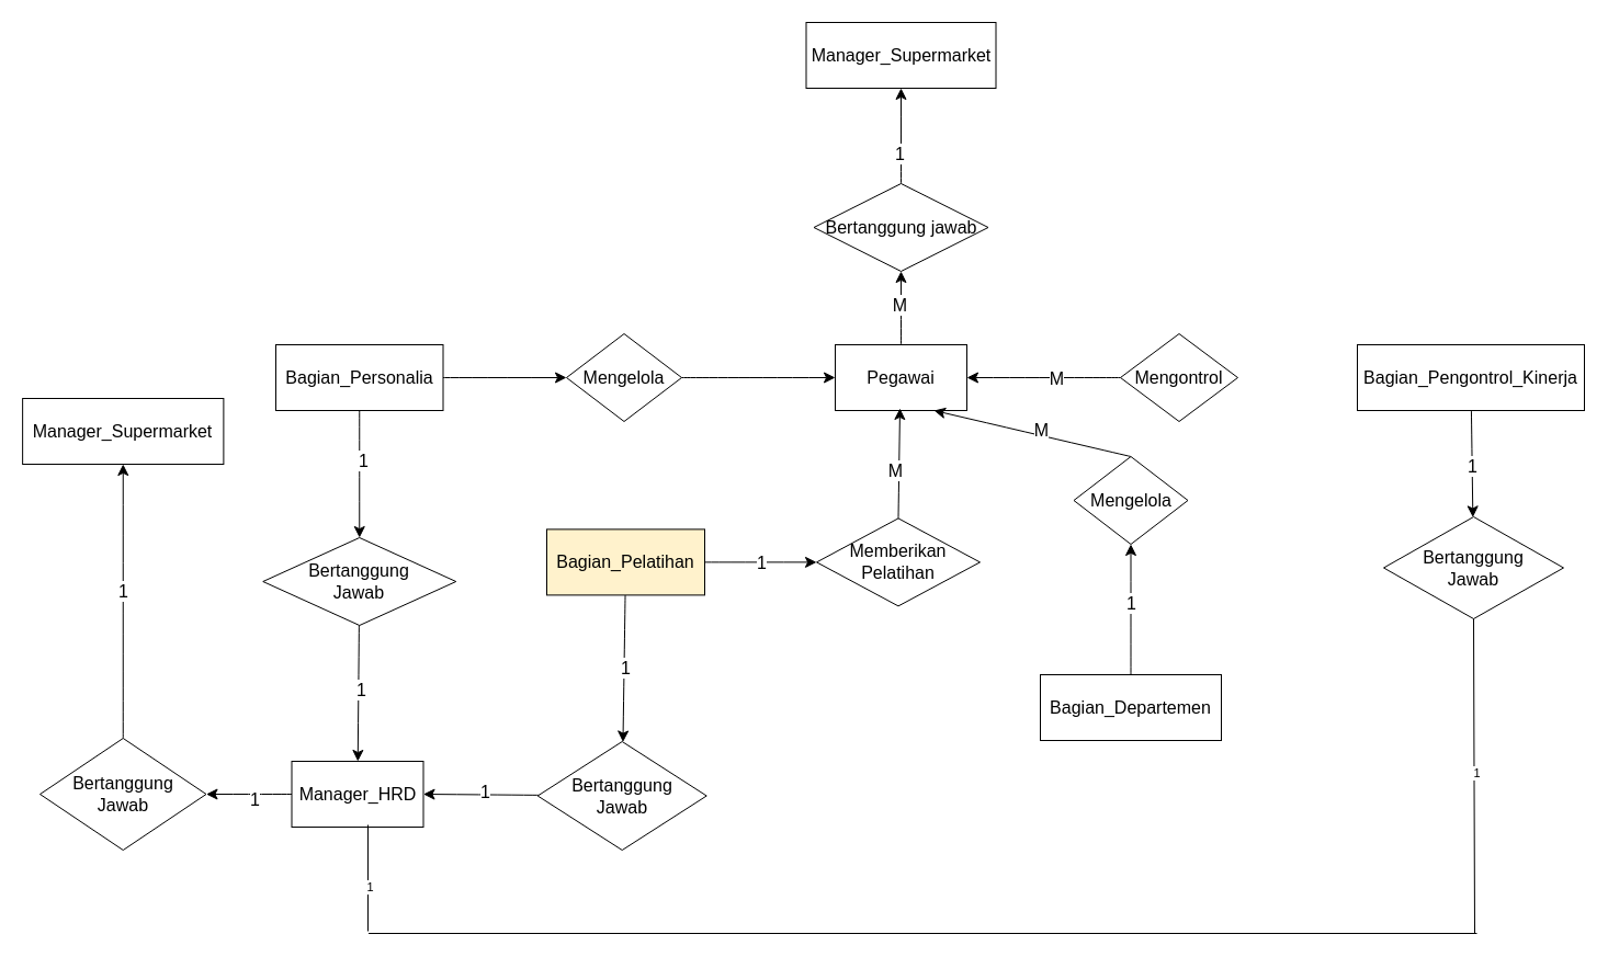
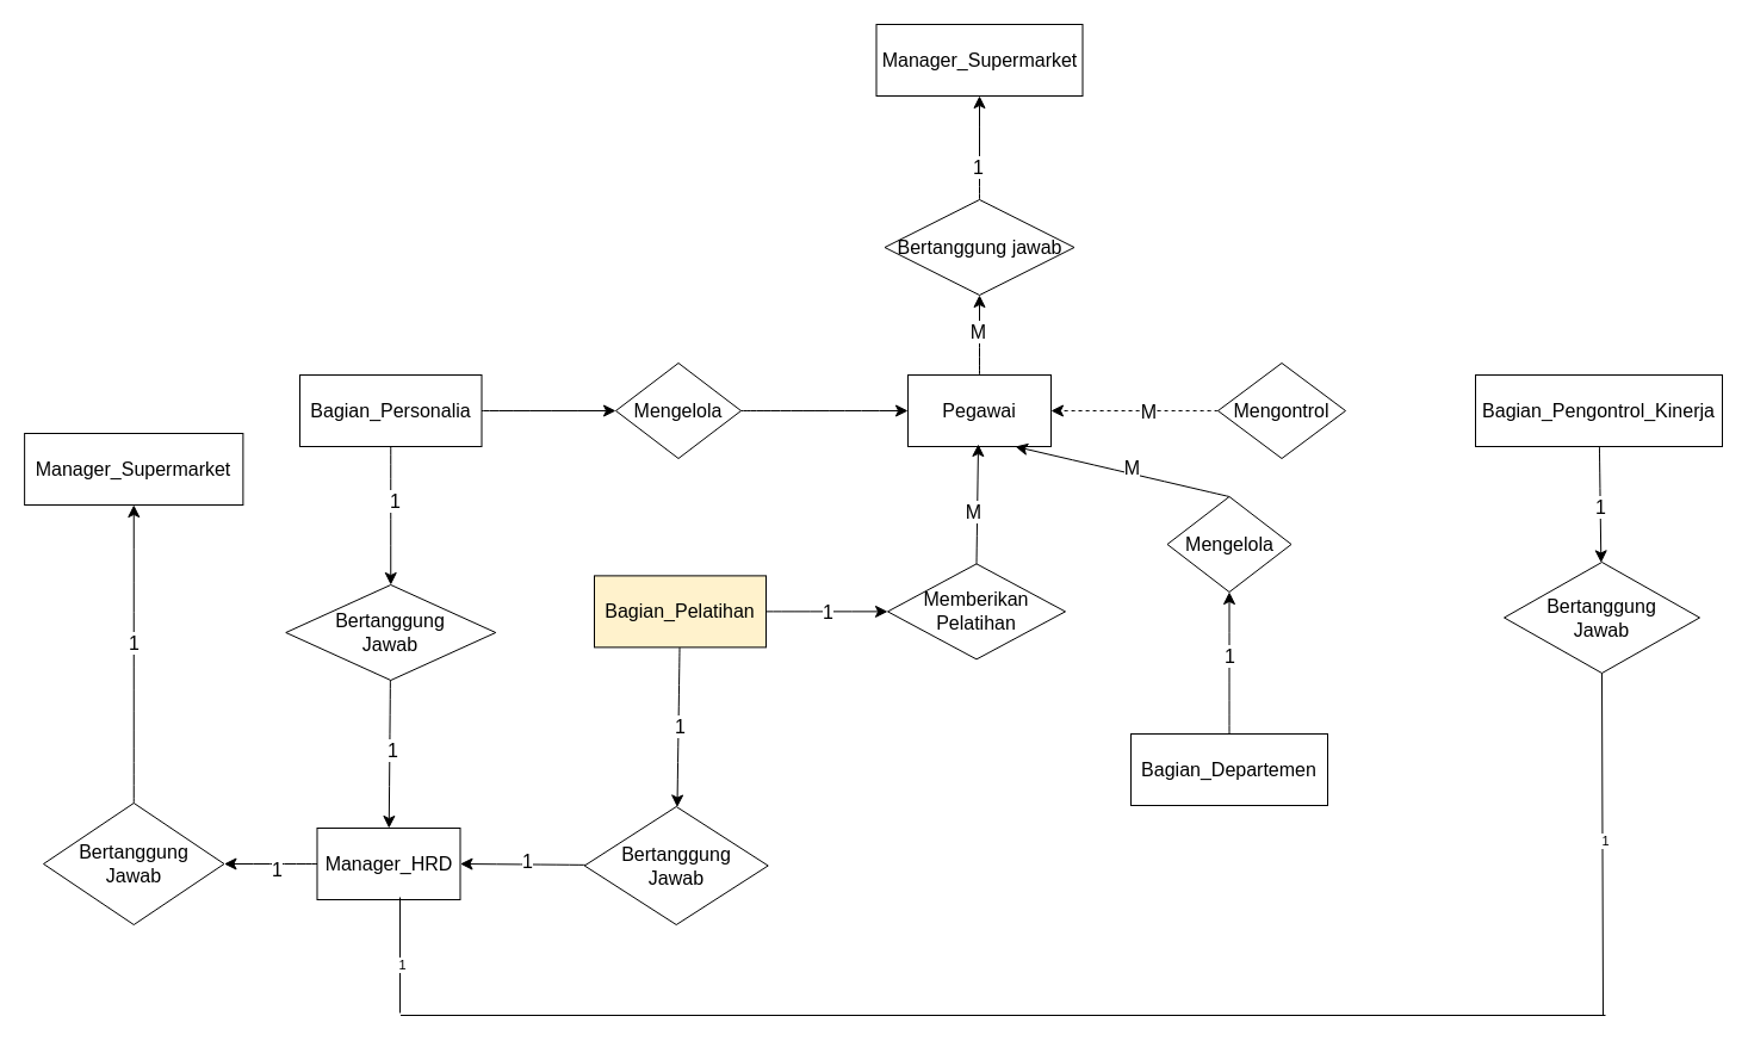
  <mxCell id="0" />
  <mxCell id="1" parent="0" />
  <mxCell id="2" value="" style="edgeStyle=none;curved=1;rounded=0;orthogonalLoop=1;jettySize=auto;html=1;fontSize=12;startSize=8;endSize=8;" parent="1" source="4" target="7" edge="1"><mxGeometry relative="1" as="geometry" /></mxCell>
  <mxCell id="3" value="M" style="edgeLabel;html=1;align=center;verticalAlign=middle;resizable=0;points=[];fontSize=16;" parent="2" vertex="1" connectable="0"><mxGeometry x="0.07" y="2" relative="1" as="geometry"><mxPoint y="-1" as="offset" /></mxGeometry></mxCell>
  <mxCell id="4" value="Pegawai" style="rounded=0;whiteSpace=wrap;html=1;fontSize=16;" parent="1" vertex="1"><mxGeometry x="761" y="314" width="120" height="60" as="geometry" /></mxCell>
  <mxCell id="5" value="" style="edgeStyle=none;curved=1;rounded=0;orthogonalLoop=1;jettySize=auto;html=1;fontSize=12;startSize=8;endSize=8;" parent="1" source="7" target="8" edge="1"><mxGeometry relative="1" as="geometry" /></mxCell>
  <mxCell id="6" value="1" style="edgeLabel;html=1;align=center;verticalAlign=middle;resizable=0;points=[];fontSize=16;" parent="5" vertex="1" connectable="0"><mxGeometry x="-0.337" y="2" relative="1" as="geometry"><mxPoint y="1" as="offset" /></mxGeometry></mxCell>
  <mxCell id="7" value="Bertanggung jawab" style="rhombus;whiteSpace=wrap;html=1;fontSize=16;rounded=0;" parent="1" vertex="1"><mxGeometry x="741.5" y="167" width="159" height="80" as="geometry" /></mxCell>
  <mxCell id="8" value="Manager_Supermarket" style="whiteSpace=wrap;html=1;fontSize=16;rounded=0;" parent="1" vertex="1"><mxGeometry x="734.5" y="20" width="173" height="60" as="geometry" /></mxCell>
  <mxCell id="9" value="" style="edgeStyle=none;curved=1;rounded=0;orthogonalLoop=1;jettySize=auto;html=1;fontSize=12;startSize=8;endSize=8;entryX=0;entryY=0.5;entryDx=0;entryDy=0;exitX=1;exitY=0.5;exitDx=0;exitDy=0;" parent="1" source="14" target="11" edge="1"><mxGeometry relative="1" as="geometry"><mxPoint x="824" y="651" as="sourcePoint" /><mxPoint x="801" y="587" as="targetPoint" /></mxGeometry></mxCell>
  <mxCell id="10" value="1" style="edgeLabel;html=1;align=center;verticalAlign=middle;resizable=0;points=[];fontSize=16;" parent="9" vertex="1" connectable="0"><mxGeometry x="-0.007" y="-1" relative="1" as="geometry"><mxPoint y="-1" as="offset" /></mxGeometry></mxCell>
  <mxCell id="11" value="Memberikan Pelatihan" style="rhombus;whiteSpace=wrap;html=1;fontSize=16;rounded=0;" parent="1" vertex="1"><mxGeometry x="744" y="472.39" width="149" height="80" as="geometry" /></mxCell>
  <mxCell id="12" value="" style="edgeStyle=none;curved=1;rounded=0;orthogonalLoop=1;jettySize=auto;html=1;fontSize=12;startSize=8;endSize=8;" parent="1" source="14" target="44" edge="1"><mxGeometry relative="1" as="geometry" /></mxCell>
  <mxCell id="13" value="1" style="edgeLabel;html=1;align=center;verticalAlign=middle;resizable=0;points=[];fontSize=16;" parent="12" vertex="1" connectable="0"><mxGeometry x="-0.01" y="1" relative="1" as="geometry"><mxPoint as="offset" /></mxGeometry></mxCell>
  <mxCell id="14" value="Bagian_Pelatihan" style="whiteSpace=wrap;html=1;fontSize=16;rounded=0;fillColor=#fff2cc;" parent="1" vertex="1"><mxGeometry x="498" y="482.39" width="144" height="60" as="geometry" /></mxCell>
  <mxCell id="15" value="" style="edgeStyle=none;curved=1;rounded=0;orthogonalLoop=1;jettySize=auto;html=1;fontSize=12;startSize=8;endSize=8;exitX=0.5;exitY=0;exitDx=0;exitDy=0;" parent="1" edge="1" source="11"><mxGeometry relative="1" as="geometry"><mxPoint x="820" y="445" as="sourcePoint" /><mxPoint x="820" y="372" as="targetPoint" /></mxGeometry></mxCell>
  <mxCell id="16" value="M" style="edgeLabel;html=1;align=center;verticalAlign=middle;resizable=0;points=[];fontSize=16;" parent="15" vertex="1" connectable="0"><mxGeometry x="-0.116" y="4" relative="1" as="geometry"><mxPoint as="offset" /></mxGeometry></mxCell>
  <mxCell id="17" value="Mengelola" style="rhombus;whiteSpace=wrap;html=1;fontSize=16;rounded=0;" parent="1" vertex="1"><mxGeometry x="516" y="304" width="105" height="80" as="geometry" /></mxCell>
  <mxCell id="18" value="" style="edgeStyle=none;curved=1;rounded=0;orthogonalLoop=1;jettySize=auto;html=1;fontSize=12;startSize=8;endSize=8;" parent="1" source="20" target="38" edge="1"><mxGeometry relative="1" as="geometry" /></mxCell>
  <mxCell id="19" value="1" style="edgeLabel;html=1;align=center;verticalAlign=middle;resizable=0;points=[];fontSize=16;" parent="18" vertex="1" connectable="0"><mxGeometry x="-0.224" y="3" relative="1" as="geometry"><mxPoint as="offset" /></mxGeometry></mxCell>
  <mxCell id="20" value="Bagian_Personalia" style="whiteSpace=wrap;html=1;fontSize=16;rounded=0;" parent="1" vertex="1"><mxGeometry x="251" y="314" width="152.5" height="60" as="geometry" /></mxCell>
  <mxCell id="21" value="" style="edgeStyle=none;curved=1;rounded=0;orthogonalLoop=1;jettySize=auto;html=1;fontSize=12;startSize=8;endSize=8;entryX=0;entryY=0.5;entryDx=0;entryDy=0;exitX=1;exitY=0.5;exitDx=0;exitDy=0;" parent="1" source="17" target="4" edge="1"><mxGeometry relative="1" as="geometry"><mxPoint x="654" y="377" as="sourcePoint" /><mxPoint x="654" y="304" as="targetPoint" /></mxGeometry></mxCell>
  <mxCell id="22" value="" style="edgeStyle=none;curved=1;rounded=0;orthogonalLoop=1;jettySize=auto;html=1;fontSize=12;startSize=8;endSize=8;entryX=0;entryY=0.5;entryDx=0;entryDy=0;exitX=1;exitY=0.5;exitDx=0;exitDy=0;" parent="1" source="20" target="17" edge="1"><mxGeometry relative="1" as="geometry"><mxPoint x="351" y="340" as="sourcePoint" /><mxPoint x="491" y="340" as="targetPoint" /></mxGeometry></mxCell>
- <mxCell id="23" style="edgeStyle=none;curved=1;rounded=0;orthogonalLoop=1;jettySize=auto;html=1;entryX=1;entryY=0.5;entryDx=0;entryDy=0;fontSize=12;startSize=8;endSize=8;" parent="1" source="25" target="4" edge="1"><mxGeometry relative="1" as="geometry" /></mxCell>
+ <mxCell id="23" style="edgeStyle=none;curved=1;rounded=0;orthogonalLoop=1;jettySize=auto;html=1;entryX=1;entryY=0.5;entryDx=0;entryDy=0;fontSize=12;startSize=8;endSize=8;dashed=1;" parent="1" source="25" target="4" edge="1"><mxGeometry relative="1" as="geometry" /></mxCell>
  <mxCell id="24" value="M" style="edgeLabel;html=1;align=center;verticalAlign=middle;resizable=0;points=[];fontSize=16;" parent="23" vertex="1" connectable="0"><mxGeometry x="-0.155" relative="1" as="geometry"><mxPoint as="offset" /></mxGeometry></mxCell>
  <mxCell id="25" value="Mengontrol" style="rhombus;whiteSpace=wrap;html=1;fontSize=16;rounded=0;" parent="1" vertex="1"><mxGeometry x="1021" y="304" width="107" height="80" as="geometry" /></mxCell>
  <mxCell id="26" value="" style="edgeStyle=none;curved=1;rounded=0;orthogonalLoop=1;jettySize=auto;html=1;fontSize=12;startSize=8;endSize=8;" parent="1" source="28" target="45" edge="1"><mxGeometry relative="1" as="geometry" /></mxCell>
  <mxCell id="27" value="1" style="edgeLabel;html=1;align=center;verticalAlign=middle;resizable=0;points=[];fontSize=16;" parent="26" vertex="1" connectable="0"><mxGeometry x="0.044" relative="1" as="geometry"><mxPoint as="offset" /></mxGeometry></mxCell>
  <mxCell id="28" value="Bagian_Pengontrol_Kinerja" style="rounded=0;whiteSpace=wrap;html=1;fontSize=16;" parent="1" vertex="1"><mxGeometry x="1237" y="314" width="207" height="60" as="geometry" /></mxCell>
  <mxCell id="29" style="edgeStyle=none;curved=1;rounded=0;orthogonalLoop=1;jettySize=auto;html=1;entryX=0.75;entryY=1;entryDx=0;entryDy=0;fontSize=12;startSize=8;endSize=8;" parent="1" source="4" target="4" edge="1"><mxGeometry relative="1" as="geometry" /></mxCell>
  <mxCell id="30" value="" style="edgeStyle=none;curved=1;rounded=0;orthogonalLoop=1;jettySize=auto;html=1;fontSize=12;startSize=8;endSize=8;" parent="1" source="32" target="35" edge="1"><mxGeometry relative="1" as="geometry" /></mxCell>
  <mxCell id="31" value="1" style="edgeLabel;html=1;align=center;verticalAlign=middle;resizable=0;points=[];fontSize=16;" parent="30" vertex="1" connectable="0"><mxGeometry x="0.121" relative="1" as="geometry"><mxPoint y="1" as="offset" /></mxGeometry></mxCell>
  <mxCell id="32" value="Bagian_Departemen" style="rounded=0;whiteSpace=wrap;html=1;fontSize=16;" parent="1" vertex="1"><mxGeometry x="948" y="615" width="165" height="60" as="geometry" /></mxCell>
  <mxCell id="33" style="edgeStyle=none;curved=1;rounded=0;orthogonalLoop=1;jettySize=auto;html=1;entryX=0.75;entryY=1;entryDx=0;entryDy=0;fontSize=12;startSize=8;endSize=8;exitX=0.5;exitY=0;exitDx=0;exitDy=0;" parent="1" source="35" target="4" edge="1"><mxGeometry relative="1" as="geometry" /></mxCell>
  <mxCell id="34" value="M" style="edgeLabel;html=1;align=center;verticalAlign=middle;resizable=0;points=[];fontSize=16;" parent="33" vertex="1" connectable="0"><mxGeometry x="-0.083" y="-5" relative="1" as="geometry"><mxPoint as="offset" /></mxGeometry></mxCell>
  <mxCell id="35" value="Mengelola" style="rhombus;whiteSpace=wrap;html=1;fontSize=16;rounded=0;" parent="1" vertex="1"><mxGeometry x="978.5" y="416" width="104" height="80" as="geometry" /></mxCell>
  <mxCell id="36" value="" style="edgeStyle=none;curved=1;rounded=0;orthogonalLoop=1;jettySize=auto;html=1;fontSize=12;startSize=8;endSize=8;" parent="1" source="38" target="41" edge="1"><mxGeometry relative="1" as="geometry" /></mxCell>
  <mxCell id="37" value="1" style="edgeLabel;html=1;align=center;verticalAlign=middle;resizable=0;points=[];fontSize=16;" parent="36" vertex="1" connectable="0"><mxGeometry x="-0.047" y="2" relative="1" as="geometry"><mxPoint as="offset" /></mxGeometry></mxCell>
  <mxCell id="38" value="Bertanggung &lt;br&gt;Jawab" style="rhombus;whiteSpace=wrap;html=1;fontSize=16;rounded=0;" parent="1" vertex="1"><mxGeometry x="239.25" y="490" width="176" height="80" as="geometry" /></mxCell>
  <mxCell id="39" value="" style="edgeStyle=none;curved=1;rounded=0;orthogonalLoop=1;jettySize=auto;html=1;fontSize=12;startSize=8;endSize=8;" parent="1" source="41" target="48" edge="1"><mxGeometry relative="1" as="geometry" /></mxCell>
  <mxCell id="40" value="1" style="edgeLabel;html=1;align=center;verticalAlign=middle;resizable=0;points=[];fontSize=16;" parent="39" vertex="1" connectable="0"><mxGeometry x="-0.137" y="4" relative="1" as="geometry"><mxPoint as="offset" /></mxGeometry></mxCell>
  <mxCell id="41" value="Manager_HRD" style="whiteSpace=wrap;html=1;fontSize=16;rounded=0;" parent="1" vertex="1"><mxGeometry x="265.5" y="694" width="120" height="60" as="geometry" /></mxCell>
  <mxCell id="42" style="edgeStyle=none;curved=1;rounded=0;orthogonalLoop=1;jettySize=auto;html=1;entryX=1;entryY=0.5;entryDx=0;entryDy=0;fontSize=12;startSize=8;endSize=8;" parent="1" source="44" target="41" edge="1"><mxGeometry relative="1" as="geometry" /></mxCell>
  <mxCell id="43" value="1" style="edgeLabel;html=1;align=center;verticalAlign=middle;resizable=0;points=[];fontSize=16;" parent="42" vertex="1" connectable="0"><mxGeometry x="-0.07" y="-3" relative="1" as="geometry"><mxPoint as="offset" /></mxGeometry></mxCell>
  <mxCell id="44" value="Bertanggung&lt;br&gt;Jawab" style="rhombus;whiteSpace=wrap;html=1;fontSize=16;rounded=0;" parent="1" vertex="1"><mxGeometry x="489.72" y="676" width="154" height="99" as="geometry" /></mxCell>
  <mxCell id="45" value="Bertanggung&lt;br&gt;Jawab" style="rhombus;whiteSpace=wrap;html=1;fontSize=16;rounded=0;" parent="1" vertex="1"><mxGeometry x="1261" y="471" width="164" height="93" as="geometry" /></mxCell>
  <mxCell id="46" value="" style="edgeStyle=none;curved=1;rounded=0;orthogonalLoop=1;jettySize=auto;html=1;fontSize=12;startSize=8;endSize=8;" parent="1" source="48" target="49" edge="1"><mxGeometry relative="1" as="geometry" /></mxCell>
  <mxCell id="47" value="1" style="edgeLabel;html=1;align=center;verticalAlign=middle;resizable=0;points=[];fontSize=16;" parent="46" vertex="1" connectable="0"><mxGeometry x="0.082" relative="1" as="geometry"><mxPoint as="offset" /></mxGeometry></mxCell>
  <mxCell id="48" value="Bertanggung&lt;br&gt;Jawab" style="rhombus;whiteSpace=wrap;html=1;fontSize=16;rounded=0;" parent="1" vertex="1"><mxGeometry x="36" y="673" width="151.5" height="102" as="geometry" /></mxCell>
  <mxCell id="49" value="Manager_Supermarket" style="whiteSpace=wrap;html=1;fontSize=16;rounded=0;" parent="1" vertex="1"><mxGeometry x="20.13" y="363" width="183.25" height="60" as="geometry" /></mxCell>
  <mxCell id="50" value="" style="endArrow=none;html=1;rounded=0;" edge="1" parent="1"><mxGeometry width="50" height="50" relative="1" as="geometry"><mxPoint x="335" y="849" as="sourcePoint" /><mxPoint x="335" y="752" as="targetPoint" /></mxGeometry></mxCell>
  <mxCell id="51" value="1" style="edgeLabel;html=1;align=center;verticalAlign=middle;resizable=0;points=[];" vertex="1" connectable="0" parent="50"><mxGeometry x="-0.152" y="-1" relative="1" as="geometry"><mxPoint as="offset" /></mxGeometry></mxCell>
  <mxCell id="52" value="" style="endArrow=none;html=1;rounded=0;" edge="1" parent="1"><mxGeometry width="50" height="50" relative="1" as="geometry"><mxPoint x="335.5" y="851" as="sourcePoint" /><mxPoint x="1346" y="851" as="targetPoint" /></mxGeometry></mxCell>
  <mxCell id="53" value="" style="endArrow=none;html=1;rounded=0;entryX=0.5;entryY=1;entryDx=0;entryDy=0;" edge="1" parent="1" target="45"><mxGeometry width="50" height="50" relative="1" as="geometry"><mxPoint x="1344" y="851" as="sourcePoint" /><mxPoint x="1394" y="801" as="targetPoint" /></mxGeometry></mxCell>
  <mxCell id="54" value="1" style="edgeLabel;html=1;align=center;verticalAlign=middle;resizable=0;points=[];" vertex="1" connectable="0" parent="53"><mxGeometry x="0.017" y="-2" relative="1" as="geometry"><mxPoint as="offset" /></mxGeometry></mxCell>
